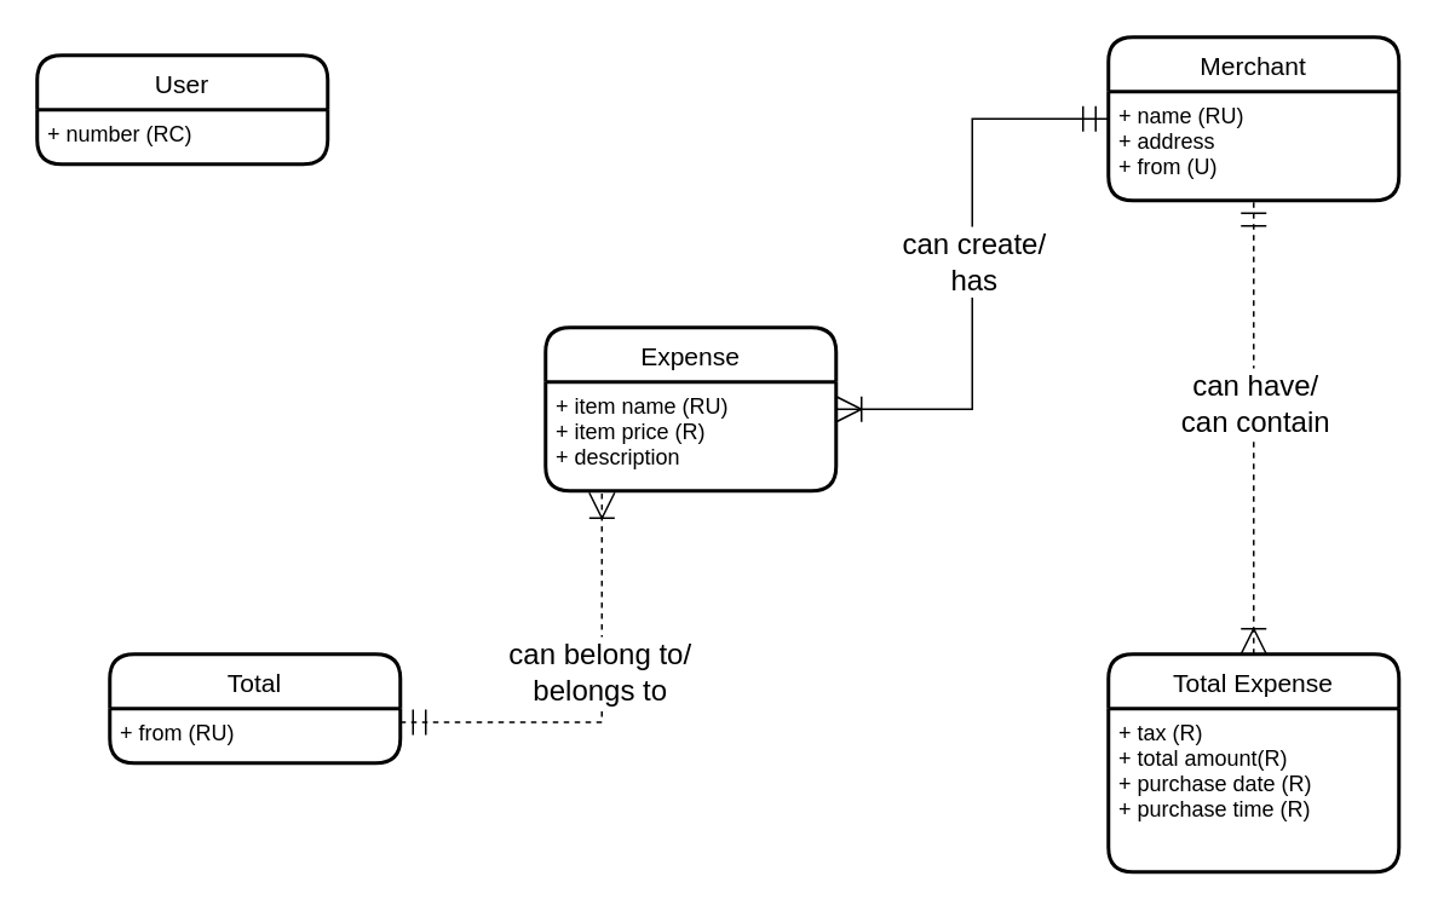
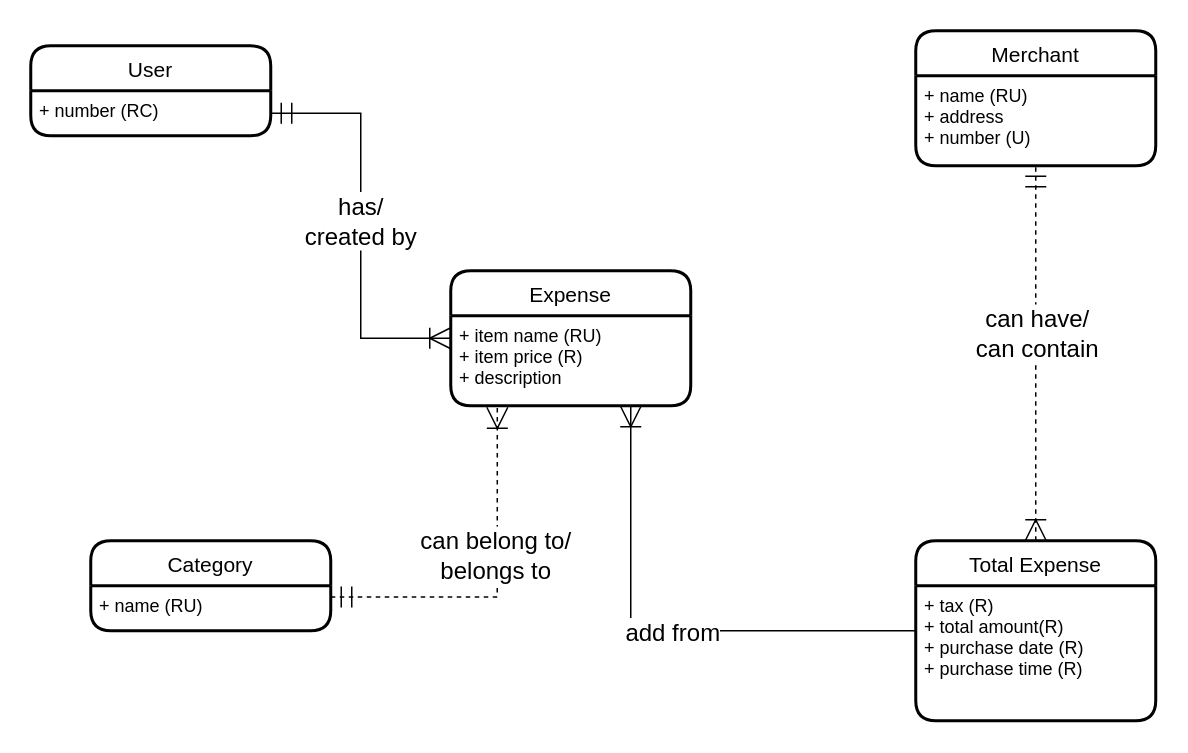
  <mxCell id="0" />
  <mxCell id="1" parent="0" />
  <mxCell id="2" value="User" style="swimlane;childLayout=stackLayout;horizontal=1;startSize=30;horizontalStack=0;rounded=1;fontSize=14;fontStyle=0;strokeWidth=2;resizeParent=0;resizeLast=1;shadow=0;dashed=0;align=center;" parent="1" vertex="1"><mxGeometry x="20" y="30" width="160" height="60" as="geometry" /></mxCell>
  <mxCell id="3" value="+ number (RC)" style="align=left;strokeColor=none;fillColor=none;spacingLeft=4;fontSize=12;verticalAlign=top;resizable=0;rotatable=0;part=1;" parent="2" vertex="1"><mxGeometry y="30" width="160" height="30" as="geometry" /></mxCell>
  <mxCell id="4" value="Expense" style="swimlane;childLayout=stackLayout;horizontal=1;startSize=30;horizontalStack=0;rounded=1;fontSize=14;fontStyle=0;strokeWidth=2;resizeParent=0;resizeLast=1;shadow=0;dashed=0;align=center;" parent="1" vertex="1"><mxGeometry x="300" y="180" width="160" height="90" as="geometry" /></mxCell>
  <mxCell id="5" value="+ item name (RU)&#10;+ item price (R)&#10;+ description" style="align=left;strokeColor=none;fillColor=none;spacingLeft=4;fontSize=12;verticalAlign=top;resizable=0;rotatable=0;part=1;" parent="4" vertex="1"><mxGeometry y="30" width="160" height="60" as="geometry" /></mxCell>
  <mxCell id="6" value="Merchant" style="swimlane;childLayout=stackLayout;horizontal=1;startSize=30;horizontalStack=0;rounded=1;fontSize=14;fontStyle=0;strokeWidth=2;resizeParent=0;resizeLast=1;shadow=0;dashed=0;align=center;" parent="1" vertex="1"><mxGeometry x="610" y="20" width="160" height="90" as="geometry" /></mxCell>
- <mxCell id="7" value="+ name (RU)&#10;+ address &#10;+ from (U)" style="align=left;strokeColor=none;fillColor=none;spacingLeft=4;fontSize=12;verticalAlign=top;resizable=0;rotatable=0;part=1;" parent="6" vertex="1"><mxGeometry y="30" width="160" height="60" as="geometry" /></mxCell>
- <mxCell id="8" value="Total" style="swimlane;childLayout=stackLayout;horizontal=1;startSize=30;horizontalStack=0;rounded=1;fontSize=14;fontStyle=0;strokeWidth=2;resizeParent=0;resizeLast=1;shadow=0;dashed=0;align=center;" parent="1" vertex="1"><mxGeometry x="60" y="360" width="160" height="60" as="geometry" /></mxCell>
- <mxCell id="9" value="+ from (RU)" style="align=left;strokeColor=none;fillColor=none;spacingLeft=4;fontSize=12;verticalAlign=top;resizable=0;rotatable=0;part=1;" parent="8" vertex="1"><mxGeometry y="30" width="160" height="30" as="geometry" /></mxCell>
+ <mxCell id="7" value="+ name (RU)&#10;+ address &#10;+ number (U)" style="align=left;strokeColor=none;fillColor=none;spacingLeft=4;fontSize=12;verticalAlign=top;resizable=0;rotatable=0;part=1;" parent="6" vertex="1"><mxGeometry y="30" width="160" height="60" as="geometry" /></mxCell>
+ <mxCell id="8" value="Category" style="swimlane;childLayout=stackLayout;horizontal=1;startSize=30;horizontalStack=0;rounded=1;fontSize=14;fontStyle=0;strokeWidth=2;resizeParent=0;resizeLast=1;shadow=0;dashed=0;align=center;" parent="1" vertex="1"><mxGeometry x="60" y="360" width="160" height="60" as="geometry" /></mxCell>
+ <mxCell id="9" value="+ name (RU)" style="align=left;strokeColor=none;fillColor=none;spacingLeft=4;fontSize=12;verticalAlign=top;resizable=0;rotatable=0;part=1;" parent="8" vertex="1"><mxGeometry y="30" width="160" height="30" as="geometry" /></mxCell>
+ <mxCell id="10" style="edgeStyle=orthogonalEdgeStyle;rounded=0;orthogonalLoop=1;jettySize=auto;html=1;exitX=0;exitY=0.5;exitDx=0;exitDy=0;startArrow=none;startFill=0;endArrow=ERoneToMany;endFill=0;startSize=12;endSize=12;entryX=0.75;entryY=1;entryDx=0;entryDy=0;" parent="1" source="14" target="5" edge="1"><mxGeometry relative="1" as="geometry"><mxPoint x="420" y="280" as="targetPoint" /></mxGeometry></mxCell>
+ <mxCell id="11" value="add from" style="edgeLabel;html=1;align=center;verticalAlign=middle;resizable=0;points=[];fontSize=16;" vertex="1" connectable="0" parent="10"><mxGeometry x="-0.041" relative="1" as="geometry"><mxPoint as="offset" /></mxGeometry></mxCell>
  <mxCell id="12" style="edgeStyle=orthogonalEdgeStyle;rounded=0;orthogonalLoop=1;jettySize=auto;html=1;exitX=0.5;exitY=0;exitDx=0;exitDy=0;entryX=0.5;entryY=1;entryDx=0;entryDy=0;startArrow=ERoneToMany;startFill=0;endArrow=ERmandOne;endFill=0;startSize=12;endSize=12;dashed=1;" parent="1" source="14" target="7" edge="1"><mxGeometry relative="1" as="geometry" /></mxCell>
  <mxCell id="13" value="can have/&lt;br&gt;can contain" style="edgeLabel;html=1;align=center;verticalAlign=middle;resizable=0;points=[];fontSize=16;" vertex="1" connectable="0" parent="12"><mxGeometry x="0.112" relative="1" as="geometry"><mxPoint as="offset" /></mxGeometry></mxCell>
  <mxCell id="14" value="Total Expense" style="swimlane;childLayout=stackLayout;horizontal=1;startSize=30;horizontalStack=0;rounded=1;fontSize=14;fontStyle=0;strokeWidth=2;resizeParent=0;resizeLast=1;shadow=0;dashed=0;align=center;" parent="1" vertex="1"><mxGeometry x="610" y="360" width="160" height="120" as="geometry" /></mxCell>
  <mxCell id="15" value="+ tax (R)&#10;+ total amount(R)&#10;+ purchase date (R)&#10;+ purchase time (R)" style="align=left;strokeColor=none;fillColor=none;spacingLeft=4;fontSize=12;verticalAlign=top;resizable=0;rotatable=0;part=1;" parent="14" vertex="1"><mxGeometry y="30" width="160" height="90" as="geometry" /></mxCell>
- <mxCell id="18" style="edgeStyle=orthogonalEdgeStyle;rounded=0;orthogonalLoop=1;jettySize=auto;html=1;exitX=1;exitY=0.25;exitDx=0;exitDy=0;entryX=0;entryY=0.5;entryDx=0;entryDy=0;startArrow=ERoneToMany;startFill=0;endArrow=ERmandOne;endFill=0;startSize=12;endSize=12;" parent="1" source="5" target="6" edge="1"><mxGeometry relative="1" as="geometry" /></mxCell>
- <mxCell id="19" value="can create/&lt;br&gt;has" style="edgeLabel;html=1;align=center;verticalAlign=middle;resizable=0;points=[];fontSize=16;" vertex="1" connectable="0" parent="18"><mxGeometry x="0.013" relative="1" as="geometry"><mxPoint as="offset" /></mxGeometry></mxCell>
+ <mxCell id="16" style="edgeStyle=orthogonalEdgeStyle;rounded=0;orthogonalLoop=1;jettySize=auto;html=1;exitX=1;exitY=0.5;exitDx=0;exitDy=0;entryX=0;entryY=0.5;entryDx=0;entryDy=0;endSize=12;startSize=12;startArrow=ERmandOne;startFill=0;endArrow=ERoneToMany;endFill=0;" parent="1" source="3" target="4" edge="1"><mxGeometry relative="1" as="geometry" /></mxCell>
+ <mxCell id="17" value="&lt;font style=&quot;font-size: 16px&quot;&gt;has/&lt;br&gt;created by&lt;/font&gt;" style="edgeLabel;html=1;align=center;verticalAlign=middle;resizable=0;points=[];" vertex="1" connectable="0" parent="16"><mxGeometry x="-0.03" y="-1" relative="1" as="geometry"><mxPoint as="offset" /></mxGeometry></mxCell>
  <mxCell id="20" style="edgeStyle=orthogonalEdgeStyle;rounded=0;orthogonalLoop=1;jettySize=auto;html=1;exitX=1;exitY=0.25;exitDx=0;exitDy=0;entryX=0.194;entryY=1.017;entryDx=0;entryDy=0;entryPerimeter=0;startArrow=ERmandOne;startFill=0;endArrow=ERoneToMany;endFill=0;startSize=12;endSize=12;dashed=1;" parent="1" source="9" target="5" edge="1"><mxGeometry relative="1" as="geometry" /></mxCell>
  <mxCell id="21" value="can belong to/&lt;br&gt;belongs to" style="edgeLabel;html=1;align=center;verticalAlign=middle;resizable=0;points=[];fontSize=16;" vertex="1" connectable="0" parent="20"><mxGeometry x="0.183" y="2" relative="1" as="geometry"><mxPoint y="1" as="offset" /></mxGeometry></mxCell>
